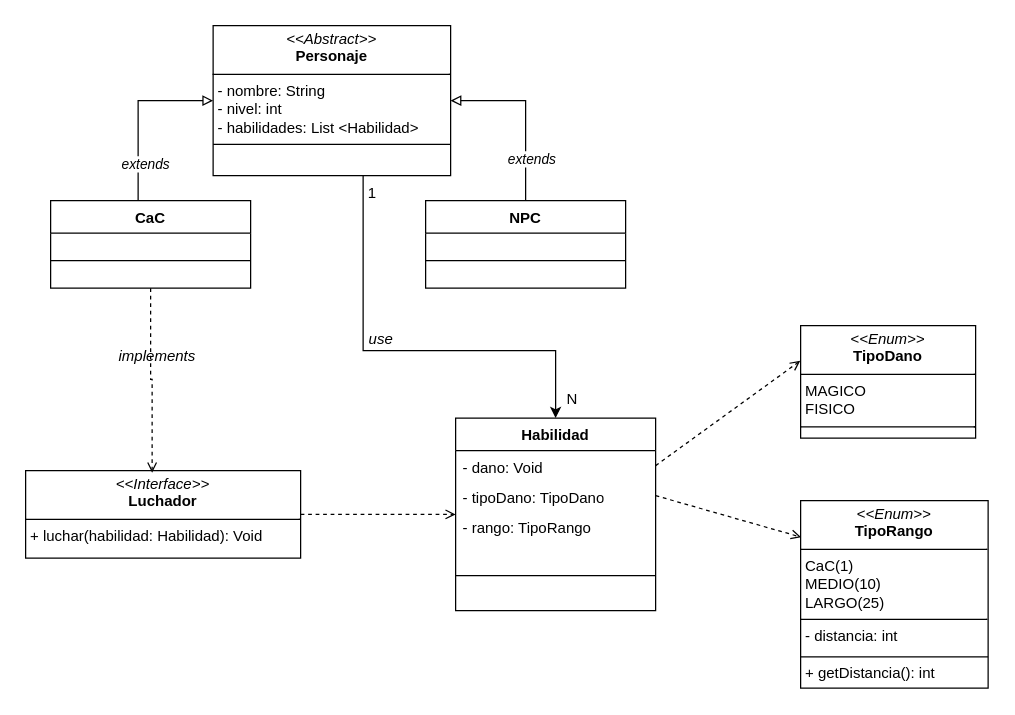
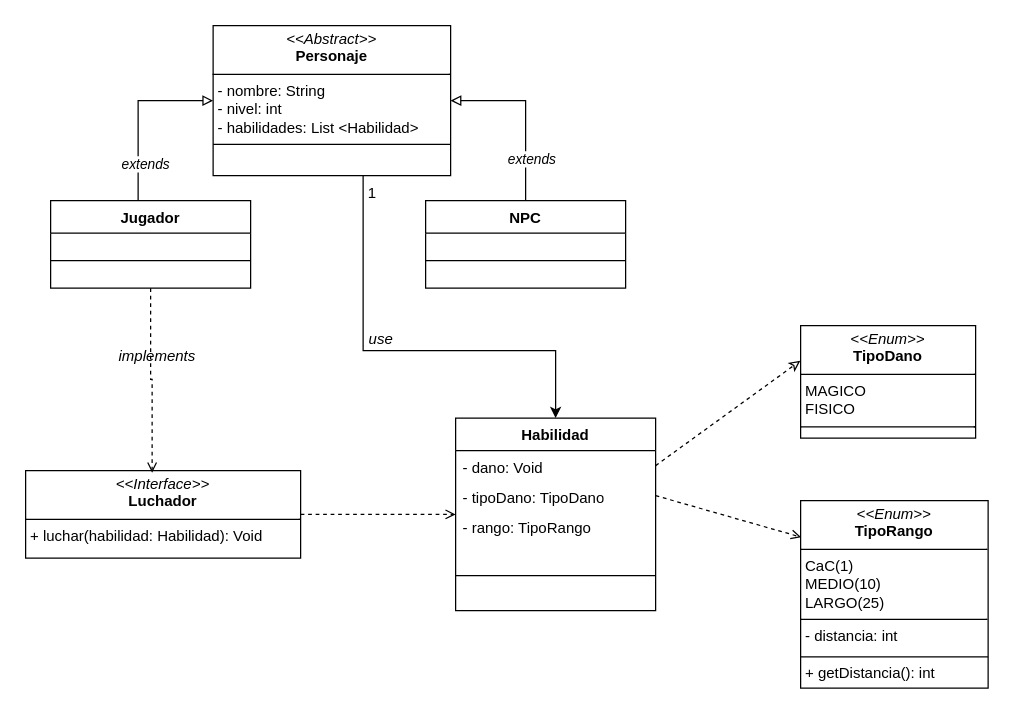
  <mxCell id="0" />
  <mxCell id="1" parent="0" />
  <mxCell id="2" style="edgeStyle=orthogonalEdgeStyle;rounded=0;orthogonalLoop=1;jettySize=auto;html=1;endArrow=block;endFill=0;" edge="1" parent="1" source="4" target="10"><mxGeometry relative="1" as="geometry"><Array as="points"><mxPoint x="110" y="80" /></Array></mxGeometry></mxCell>
  <mxCell id="3" value="&lt;i&gt;extends&lt;/i&gt;" style="edgeLabel;html=1;align=center;verticalAlign=middle;resizable=0;points=[];" connectable="0" vertex="1" parent="2"><mxGeometry x="-0.422" relative="1" as="geometry"><mxPoint x="5" y="10" as="offset" /></mxGeometry></mxCell>
- <mxCell id="4" value="CaC" style="swimlane;fontStyle=1;align=center;verticalAlign=top;childLayout=stackLayout;horizontal=1;startSize=26;horizontalStack=0;resizeParent=1;resizeParentMax=0;resizeLast=0;collapsible=1;marginBottom=0;whiteSpace=wrap;html=1;" vertex="1" parent="1"><mxGeometry x="40" y="160" width="160" height="70" as="geometry" /></mxCell>
+ <mxCell id="4" value="Jugador" style="swimlane;fontStyle=1;align=center;verticalAlign=top;childLayout=stackLayout;horizontal=1;startSize=26;horizontalStack=0;resizeParent=1;resizeParentMax=0;resizeLast=0;collapsible=1;marginBottom=0;whiteSpace=wrap;html=1;" vertex="1" parent="1"><mxGeometry x="40" y="160" width="160" height="70" as="geometry" /></mxCell>
  <mxCell id="5" value="" style="line;strokeWidth=1;fillColor=none;align=left;verticalAlign=middle;spacingTop=-1;spacingLeft=3;spacingRight=3;rotatable=0;labelPosition=right;points=[];portConstraint=eastwest;strokeColor=inherit;" vertex="1" parent="4"><mxGeometry y="26" width="160" height="44" as="geometry" /></mxCell>
  <mxCell id="6" style="edgeStyle=orthogonalEdgeStyle;rounded=0;orthogonalLoop=1;jettySize=auto;html=1;entryX=1;entryY=0.5;entryDx=0;entryDy=0;endArrow=block;endFill=0;" edge="1" parent="1" source="7" target="10"><mxGeometry relative="1" as="geometry" /></mxCell>
  <mxCell id="7" value="NPC" style="swimlane;fontStyle=1;align=center;verticalAlign=top;childLayout=stackLayout;horizontal=1;startSize=26;horizontalStack=0;resizeParent=1;resizeParentMax=0;resizeLast=0;collapsible=1;marginBottom=0;whiteSpace=wrap;html=1;" vertex="1" parent="1"><mxGeometry x="340" y="160" width="160" height="70" as="geometry" /></mxCell>
  <mxCell id="8" value="" style="line;strokeWidth=1;fillColor=none;align=left;verticalAlign=middle;spacingTop=-1;spacingLeft=3;spacingRight=3;rotatable=0;labelPosition=right;points=[];portConstraint=eastwest;strokeColor=inherit;" vertex="1" parent="7"><mxGeometry y="26" width="160" height="44" as="geometry" /></mxCell>
  <mxCell id="9" style="edgeStyle=orthogonalEdgeStyle;rounded=0;orthogonalLoop=1;jettySize=auto;html=1;entryX=0.5;entryY=0;entryDx=0;entryDy=0;" edge="1" parent="1" source="10" target="16"><mxGeometry relative="1" as="geometry"><Array as="points"><mxPoint x="290" y="280" /><mxPoint x="444" y="280" /></Array></mxGeometry></mxCell>
  <mxCell id="10" value="&lt;p style=&quot;margin:0px;margin-top:4px;text-align:center;&quot;&gt;&lt;i&gt;&amp;lt;&amp;lt;Abstract&amp;gt;&amp;gt;&lt;/i&gt;&lt;br&gt;&lt;b&gt;Personaje&lt;/b&gt;&lt;/p&gt;&lt;hr style=&quot;border-style:solid;&quot; size=&quot;1&quot;&gt;&lt;p style=&quot;margin:0px;margin-left:4px;&quot;&gt;- nombre: String&lt;br&gt;- nivel: int&lt;/p&gt;&lt;p style=&quot;margin:0px;margin-left:4px;&quot;&gt;- habilidades: List &amp;lt;Habilidad&amp;gt;&lt;/p&gt;" style="verticalAlign=top;align=left;overflow=fill;html=1;whiteSpace=wrap;" vertex="1" parent="1"><mxGeometry x="170" y="20" width="190" height="120" as="geometry" /></mxCell>
  <mxCell id="11" style="edgeStyle=orthogonalEdgeStyle;rounded=0;orthogonalLoop=1;jettySize=auto;html=1;entryX=0;entryY=0.5;entryDx=0;entryDy=0;dashed=1;endArrow=open;endFill=0;" edge="1" parent="1" source="12" target="16"><mxGeometry relative="1" as="geometry" /></mxCell>
  <mxCell id="12" value="&lt;p style=&quot;margin:0px;margin-top:4px;text-align:center;&quot;&gt;&lt;i&gt;&amp;lt;&amp;lt;Interface&amp;gt;&amp;gt;&lt;/i&gt;&lt;br&gt;&lt;b&gt;Luchador&lt;/b&gt;&lt;/p&gt;&lt;hr size=&quot;1&quot; style=&quot;border-style:solid;&quot;&gt;&lt;p style=&quot;margin:0px;margin-left:4px;&quot;&gt;+ luchar(habilidad: Habilidad): Void&lt;br&gt;&lt;br&gt;&lt;/p&gt;" style="verticalAlign=top;align=left;overflow=fill;html=1;whiteSpace=wrap;" vertex="1" parent="1"><mxGeometry x="20" y="376" width="220" height="70" as="geometry" /></mxCell>
  <mxCell id="13" value="&lt;i&gt;extends&lt;/i&gt;" style="edgeLabel;html=1;align=center;verticalAlign=middle;resizable=0;points=[];" connectable="0" vertex="1" parent="1"><mxGeometry x="424" y="126.8" as="geometry" /></mxCell>
- <mxCell id="14" style="rounded=0;orthogonalLoop=1;jettySize=auto;html=1;dashed=1;endArrow=open;endFill=0;exitX=1;exitY=0.5;exitDx=0;exitDy=0;entryX=-0.002;entryY=0.313;entryDx=0;entryDy=0;entryPerimeter=0;" edge="1" parent="1" source="17" target="21"><mxGeometry relative="1" as="geometry" /></mxCell>
+ <mxCell id="14" style="rounded=0;orthogonalLoop=1;jettySize=auto;html=1;dashed=1;endArrow=classic;endFill=0;exitX=1;exitY=0.5;exitDx=0;exitDy=0;entryX=-0.002;entryY=0.313;entryDx=0;entryDy=0;entryPerimeter=0;" edge="1" parent="1" source="17" target="21"><mxGeometry relative="1" as="geometry" /></mxCell>
  <mxCell id="15" style="rounded=0;orthogonalLoop=1;jettySize=auto;html=1;dashed=1;endArrow=open;endFill=0;entryX=0.003;entryY=0.195;entryDx=0;entryDy=0;entryPerimeter=0;exitX=1;exitY=0.5;exitDx=0;exitDy=0;" edge="1" parent="1" source="18" target="23"><mxGeometry relative="1" as="geometry" /></mxCell>
  <mxCell id="16" value="Habilidad" style="swimlane;fontStyle=1;align=center;verticalAlign=top;childLayout=stackLayout;horizontal=1;startSize=26;horizontalStack=0;resizeParent=1;resizeParentMax=0;resizeLast=0;collapsible=1;marginBottom=0;whiteSpace=wrap;html=1;" vertex="1" parent="1"><mxGeometry x="364" y="334" width="160" height="154" as="geometry" /></mxCell>
  <mxCell id="17" value="- dano: Void" style="text;strokeColor=none;fillColor=none;align=left;verticalAlign=top;spacingLeft=4;spacingRight=4;overflow=hidden;rotatable=0;points=[[0,0.5],[1,0.5]];portConstraint=eastwest;whiteSpace=wrap;html=1;" vertex="1" parent="16"><mxGeometry y="26" width="160" height="24" as="geometry" /></mxCell>
  <mxCell id="18" value="- tipoDano: TipoDano" style="text;strokeColor=none;fillColor=none;align=left;verticalAlign=top;spacingLeft=4;spacingRight=4;overflow=hidden;rotatable=0;points=[[0,0.5],[1,0.5]];portConstraint=eastwest;whiteSpace=wrap;html=1;" vertex="1" parent="16"><mxGeometry y="50" width="160" height="24" as="geometry" /></mxCell>
  <mxCell id="19" value="- rango: TipoRango" style="text;strokeColor=none;fillColor=none;align=left;verticalAlign=top;spacingLeft=4;spacingRight=4;overflow=hidden;rotatable=0;points=[[0,0.5],[1,0.5]];portConstraint=eastwest;whiteSpace=wrap;html=1;" vertex="1" parent="16"><mxGeometry y="74" width="160" height="24" as="geometry" /></mxCell>
  <mxCell id="20" value="" style="line;strokeWidth=1;fillColor=none;align=left;verticalAlign=middle;spacingTop=-1;spacingLeft=3;spacingRight=3;rotatable=0;labelPosition=right;points=[];portConstraint=eastwest;strokeColor=inherit;" vertex="1" parent="16"><mxGeometry y="98" width="160" height="56" as="geometry" /></mxCell>
  <mxCell id="21" value="&lt;p style=&quot;margin:0px;margin-top:4px;text-align:center;&quot;&gt;&lt;i&gt;&amp;lt;&amp;lt;Enum&amp;gt;&amp;gt;&lt;/i&gt;&lt;br&gt;&lt;b&gt;TipoDano&lt;/b&gt;&lt;/p&gt;&lt;hr size=&quot;1&quot; style=&quot;border-style:solid;&quot;&gt;&lt;p style=&quot;margin:0px;margin-left:4px;&quot;&gt;MAGICO&lt;br&gt;FISICO&lt;/p&gt;&lt;hr size=&quot;1&quot; style=&quot;border-style:solid;&quot;&gt;&lt;p style=&quot;margin:0px;margin-left:4px;&quot;&gt;&lt;br&gt;&lt;/p&gt;" style="verticalAlign=top;align=left;overflow=fill;html=1;whiteSpace=wrap;" vertex="1" parent="1"><mxGeometry x="640" y="260" width="140" height="90" as="geometry" /></mxCell>
  <mxCell id="22" value="&lt;i&gt;use&lt;/i&gt;" style="text;html=1;align=center;verticalAlign=middle;resizable=0;points=[];autosize=1;strokeColor=none;fillColor=none;" vertex="1" parent="1"><mxGeometry x="284" y="256" width="40" height="30" as="geometry" /></mxCell>
  <mxCell id="23" value="&lt;p style=&quot;margin:0px;margin-top:4px;text-align:center;&quot;&gt;&lt;i&gt;&amp;lt;&amp;lt;Enum&amp;gt;&amp;gt;&lt;/i&gt;&lt;br&gt;&lt;b&gt;TipoRango&lt;/b&gt;&lt;/p&gt;&lt;hr size=&quot;1&quot; style=&quot;border-style:solid;&quot;&gt;&lt;p style=&quot;margin:0px;margin-left:4px;&quot;&gt;CaC(1)&lt;/p&gt;&lt;p style=&quot;margin:0px;margin-left:4px;&quot;&gt;MEDIO(10)&lt;/p&gt;&lt;p style=&quot;margin:0px;margin-left:4px;&quot;&gt;LARGO(25)&lt;/p&gt;&lt;hr size=&quot;1&quot; style=&quot;border-style:solid;&quot;&gt;&lt;p style=&quot;margin:0px;margin-left:4px;&quot;&gt;- distancia: int&lt;/p&gt;&lt;p style=&quot;margin:0px;margin-left:4px;&quot;&gt;&lt;br&gt;&lt;/p&gt;&lt;p style=&quot;margin:0px;margin-left:4px;&quot;&gt;+ getDistancia(): int&amp;nbsp;&lt;/p&gt;&lt;p style=&quot;margin:0px;margin-left:4px;&quot;&gt;&lt;br&gt;&lt;/p&gt;" style="verticalAlign=top;align=left;overflow=fill;html=1;whiteSpace=wrap;" vertex="1" parent="1"><mxGeometry x="640" y="400" width="150" height="150" as="geometry" /></mxCell>
- <mxCell id="24" value="N" style="text;html=1;align=center;verticalAlign=middle;resizable=0;points=[];autosize=1;strokeColor=none;fillColor=none;" vertex="1" parent="1"><mxGeometry x="442" y="304" width="30" height="30" as="geometry" /></mxCell>
  <mxCell id="25" value="1" style="text;html=1;align=center;verticalAlign=middle;resizable=0;points=[];autosize=1;strokeColor=none;fillColor=none;" vertex="1" parent="1"><mxGeometry x="282" y="139" width="30" height="30" as="geometry" /></mxCell>
  <mxCell id="26" value="" style="line;strokeWidth=1;rotatable=0;dashed=0;labelPosition=right;align=left;verticalAlign=middle;spacingTop=0;spacingLeft=6;points=[];portConstraint=eastwest;" vertex="1" parent="1"><mxGeometry x="640" y="520" width="150" height="10" as="geometry" /></mxCell>
  <mxCell id="27" value="&lt;i&gt;implements&lt;/i&gt;" style="text;html=1;align=center;verticalAlign=middle;resizable=0;points=[];autosize=1;strokeColor=none;fillColor=none;" vertex="1" parent="1"><mxGeometry x="85" y="270" width="80" height="30" as="geometry" /></mxCell>
  <mxCell id="28" value="" style="line;strokeWidth=1;rotatable=0;dashed=0;labelPosition=right;align=left;verticalAlign=middle;spacingTop=0;spacingLeft=6;points=[];portConstraint=eastwest;" vertex="1" parent="1"><mxGeometry x="170" y="110" width="190" height="10" as="geometry" /></mxCell>
  <mxCell id="29" style="edgeStyle=orthogonalEdgeStyle;rounded=0;orthogonalLoop=1;jettySize=auto;html=1;entryX=0.46;entryY=0.023;entryDx=0;entryDy=0;entryPerimeter=0;dashed=1;endArrow=open;endFill=0;" edge="1" parent="1" source="4" target="12"><mxGeometry relative="1" as="geometry" /></mxCell>
